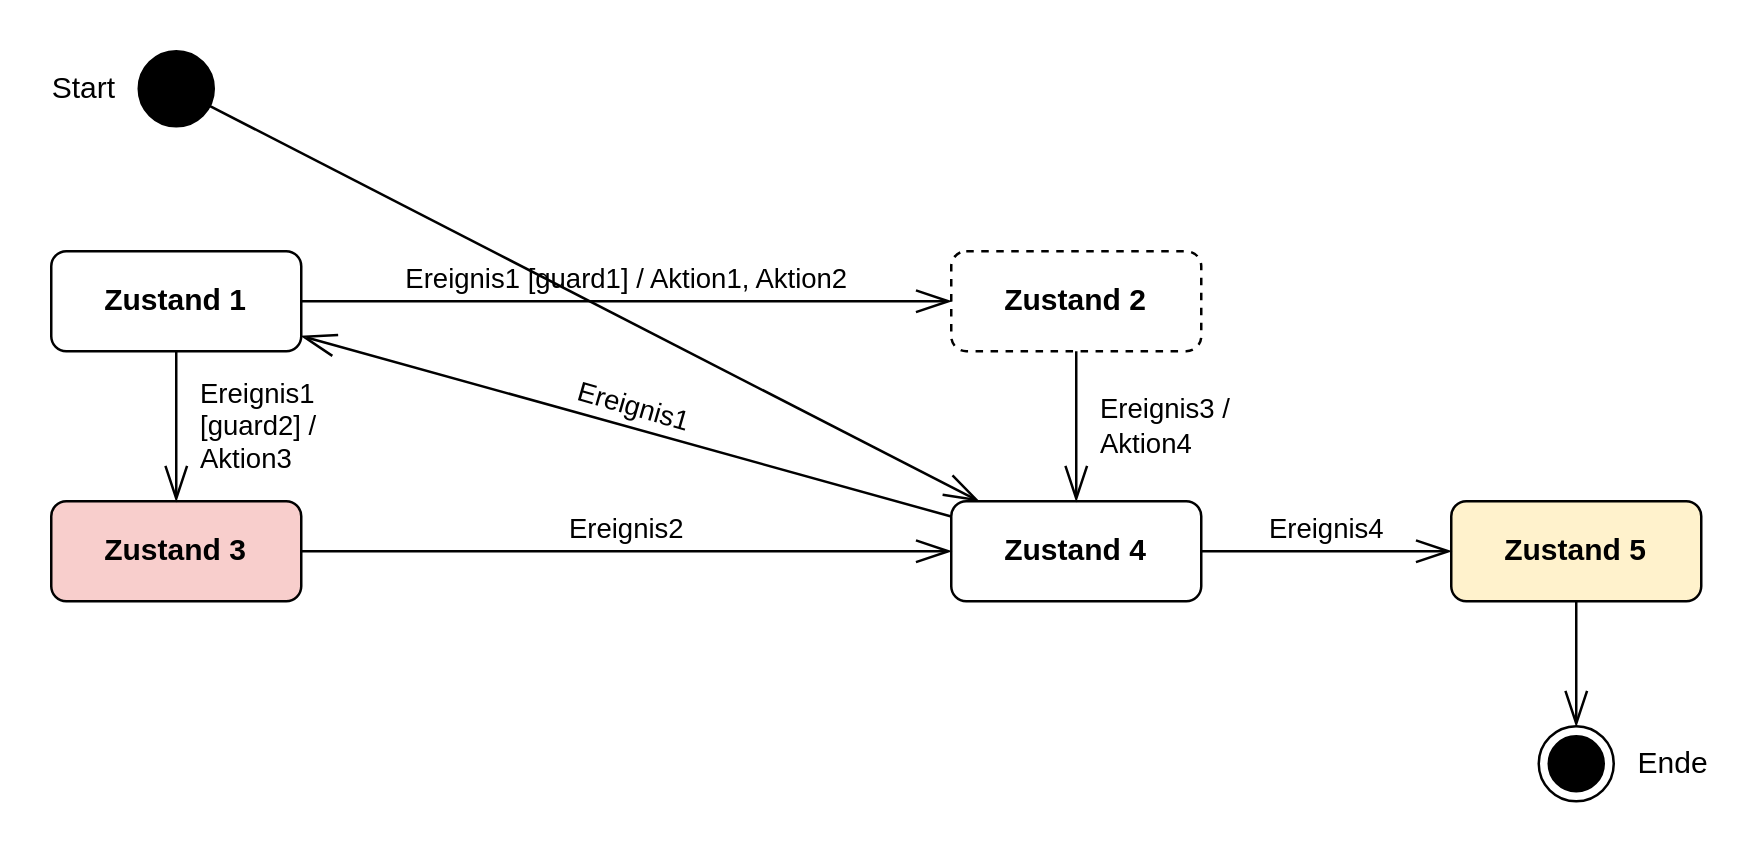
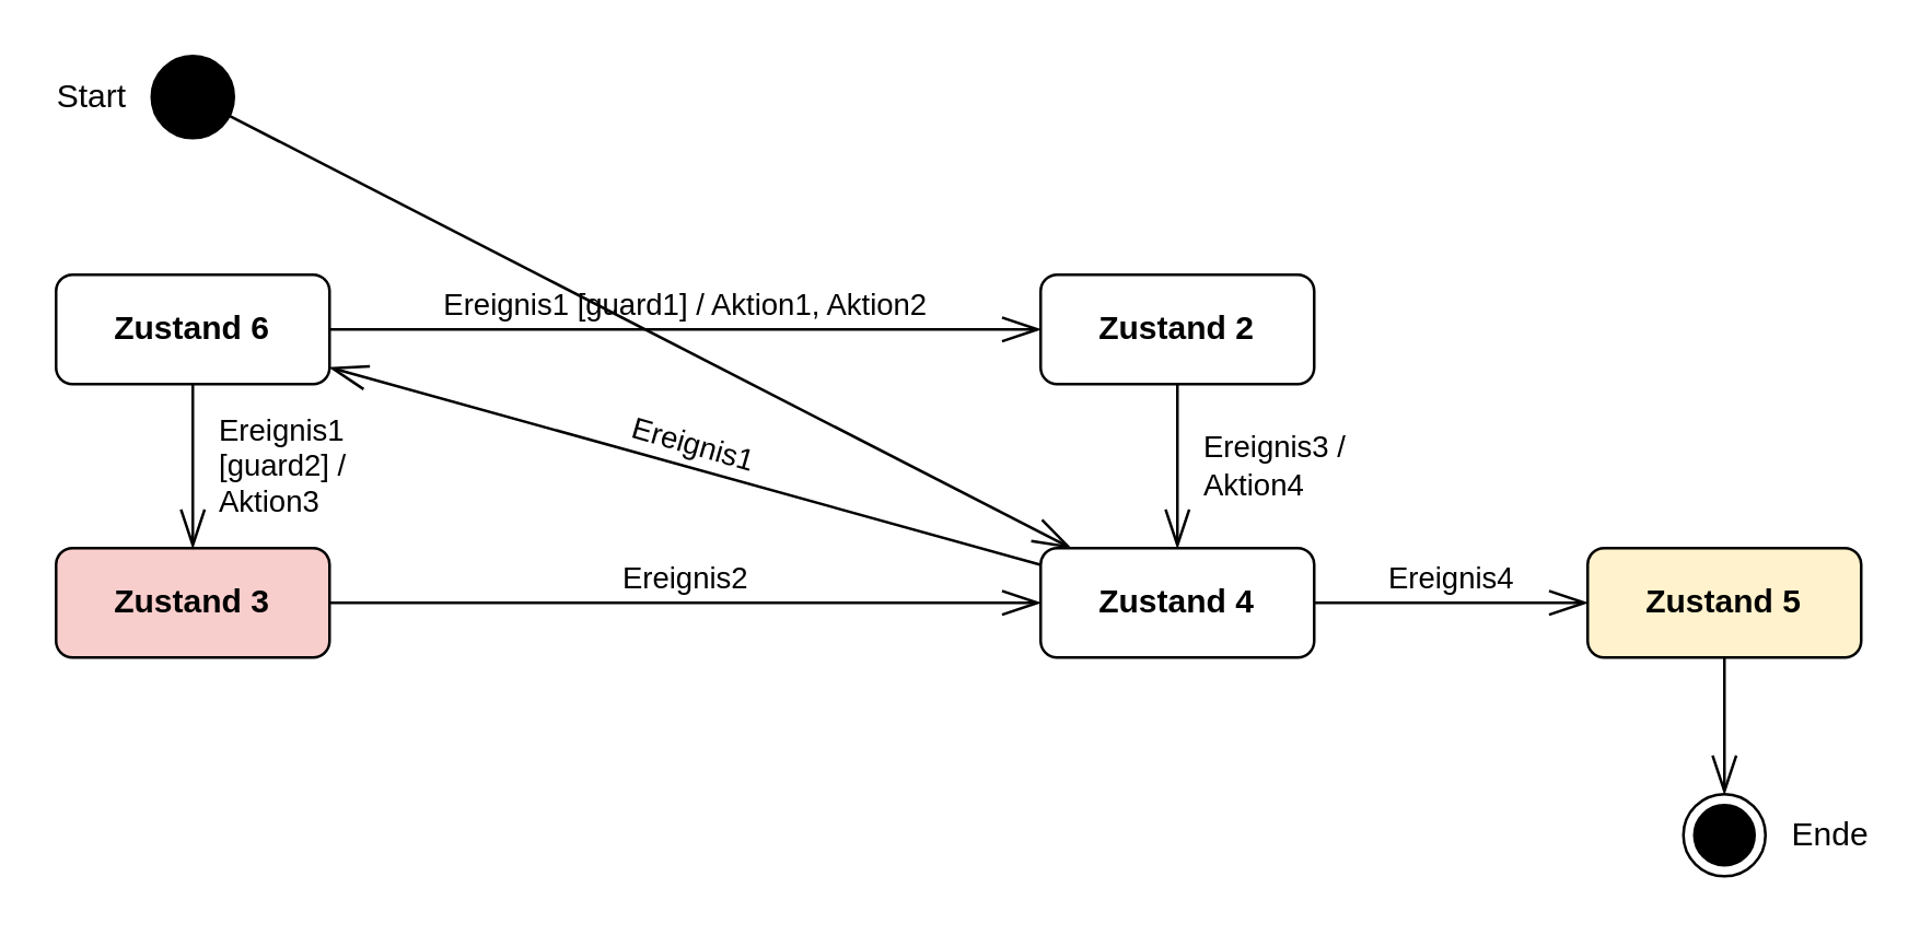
  <mxCell id="0" />
  <mxCell id="1" parent="0" />
  <mxCell id="2" value="Start" style="ellipse;fillColor=strokeColor;html=1;verticalAlign=middle;align=right;spacingLeft=0;labelPosition=left;verticalLabelPosition=middle;spacing=10;" vertex="1" parent="1"><mxGeometry x="55" y="20" width="30" height="30" as="geometry" /></mxCell>
- <mxCell id="3" value="Zustand 1" style="rounded=1;whiteSpace=wrap;html=1;fontStyle=1" vertex="1" parent="1"><mxGeometry x="20" y="100" width="100" height="40" as="geometry" /></mxCell>
+ <mxCell id="3" value="Zustand 6" style="rounded=1;whiteSpace=wrap;html=1;fontStyle=1" vertex="1" parent="1"><mxGeometry x="20" y="100" width="100" height="40" as="geometry" /></mxCell>
  <mxCell id="4" value="" style="endArrow=openThin;html=1;rounded=0;endFill=0;endSize=12;" edge="1" parent="1" source="2" target="5"><mxGeometry width="50" height="50" relative="1" as="geometry"><mxPoint x="50" y="190" as="sourcePoint" /><mxPoint x="160" y="190" as="targetPoint" /></mxGeometry></mxCell>
  <mxCell id="5" value="Zustand 4" style="rounded=1;whiteSpace=wrap;html=1;fontStyle=1" vertex="1" parent="1"><mxGeometry x="380" y="200" width="100" height="40" as="geometry" /></mxCell>
  <mxCell id="6" value="Zustand 3" style="rounded=1;whiteSpace=wrap;html=1;fontStyle=1;fillColor=#f8cecc;" vertex="1" parent="1"><mxGeometry x="20" y="200" width="100" height="40" as="geometry" /></mxCell>
  <mxCell id="7" value="&lt;div&gt;Zustand 5&lt;/div&gt;" style="rounded=1;whiteSpace=wrap;html=1;fontStyle=1;fillColor=#fff2cc;" vertex="1" parent="1"><mxGeometry x="580" y="200" width="100" height="40" as="geometry" /></mxCell>
- <mxCell id="8" value="Zustand 2" style="rounded=1;whiteSpace=wrap;html=1;fontStyle=1;dashed=1;" vertex="1" parent="1"><mxGeometry x="380" y="100" width="100" height="40" as="geometry" /></mxCell>
+ <mxCell id="8" value="Zustand 2" style="rounded=1;whiteSpace=wrap;html=1;fontStyle=1" vertex="1" parent="1"><mxGeometry x="380" y="100" width="100" height="40" as="geometry" /></mxCell>
  <mxCell id="9" value="Ende" style="ellipse;html=1;shape=endState;fillColor=strokeColor;labelPosition=right;verticalLabelPosition=middle;align=left;verticalAlign=middle;spacing=10;" vertex="1" parent="1"><mxGeometry x="615" y="290" width="30" height="30" as="geometry" /></mxCell>
  <mxCell id="10" value="&lt;div&gt;Ereignis1 [guard1] / Aktion1, Aktion2&lt;/div&gt;" style="endArrow=openThin;html=1;rounded=0;endFill=0;endSize=12;verticalAlign=bottom;labelBackgroundColor=none;" edge="1" parent="1" source="3" target="8"><mxGeometry width="50" height="50" relative="1" as="geometry"><mxPoint x="80" y="60" as="sourcePoint" /><mxPoint x="80" y="110" as="targetPoint" /></mxGeometry></mxCell>
  <mxCell id="11" value="&lt;div&gt;Ereignis1&lt;/div&gt;&lt;div&gt;[guard2] /&lt;/div&gt;&lt;div&gt;Aktion3&lt;br&gt;&lt;/div&gt;" style="endArrow=openThin;html=1;rounded=0;endFill=0;endSize=12;align=left;spacing=10;labelBackgroundColor=none;" edge="1" parent="1" source="3" target="6"><mxGeometry width="50" height="50" relative="1" as="geometry"><mxPoint x="70" y="110" as="sourcePoint" /><mxPoint x="90" y="120" as="targetPoint" /></mxGeometry></mxCell>
  <mxCell id="12" value="Ereignis2" style="endArrow=openThin;html=1;rounded=0;endFill=0;endSize=12;verticalAlign=bottom;labelBackgroundColor=none;" edge="1" parent="1" source="6" target="5"><mxGeometry width="50" height="50" relative="1" as="geometry"><mxPoint x="100" y="80" as="sourcePoint" /><mxPoint x="100" y="130" as="targetPoint" /></mxGeometry></mxCell>
  <mxCell id="13" value="Ereignis4" style="endArrow=openThin;html=1;rounded=0;endFill=0;endSize=12;verticalAlign=bottom;labelBackgroundColor=none;" edge="1" parent="1" source="5" target="7"><mxGeometry width="50" height="50" relative="1" as="geometry"><mxPoint x="250" y="110" as="sourcePoint" /><mxPoint x="250" y="160" as="targetPoint" /></mxGeometry></mxCell>
  <mxCell id="14" value="" style="endArrow=openThin;html=1;rounded=0;endFill=0;endSize=12;" edge="1" parent="1" source="7" target="9"><mxGeometry width="50" height="50" relative="1" as="geometry"><mxPoint x="260" y="120" as="sourcePoint" /><mxPoint x="260" y="170" as="targetPoint" /></mxGeometry></mxCell>
  <mxCell id="15" value="&lt;div&gt;Ereignis3 /&lt;/div&gt;&lt;div&gt;Aktion4&lt;br&gt;&lt;/div&gt;" style="endArrow=openThin;html=1;rounded=0;endFill=0;endSize=12;align=left;spacing=10;labelBackgroundColor=none;" edge="1" parent="1" source="8" target="5"><mxGeometry width="50" height="50" relative="1" as="geometry"><mxPoint x="80" y="150" as="sourcePoint" /><mxPoint x="80" y="210" as="targetPoint" /></mxGeometry></mxCell>
  <mxCell id="16" value="" style="endArrow=openThin;html=1;rounded=0;endFill=0;endSize=12;" edge="1" parent="1" source="5" target="3"><mxGeometry width="50" height="50" relative="1" as="geometry"><mxPoint x="400" y="220" as="sourcePoint" /><mxPoint x="80" y="110" as="targetPoint" /></mxGeometry></mxCell>
  <mxCell id="17" value="Ereignis1" style="edgeLabel;html=1;align=center;verticalAlign=middle;resizable=0;points=[];rotation=16;labelBackgroundColor=none;" vertex="1" connectable="0" parent="16"><mxGeometry x="-0.003" y="-9" relative="1" as="geometry"><mxPoint as="offset" /></mxGeometry></mxCell>
